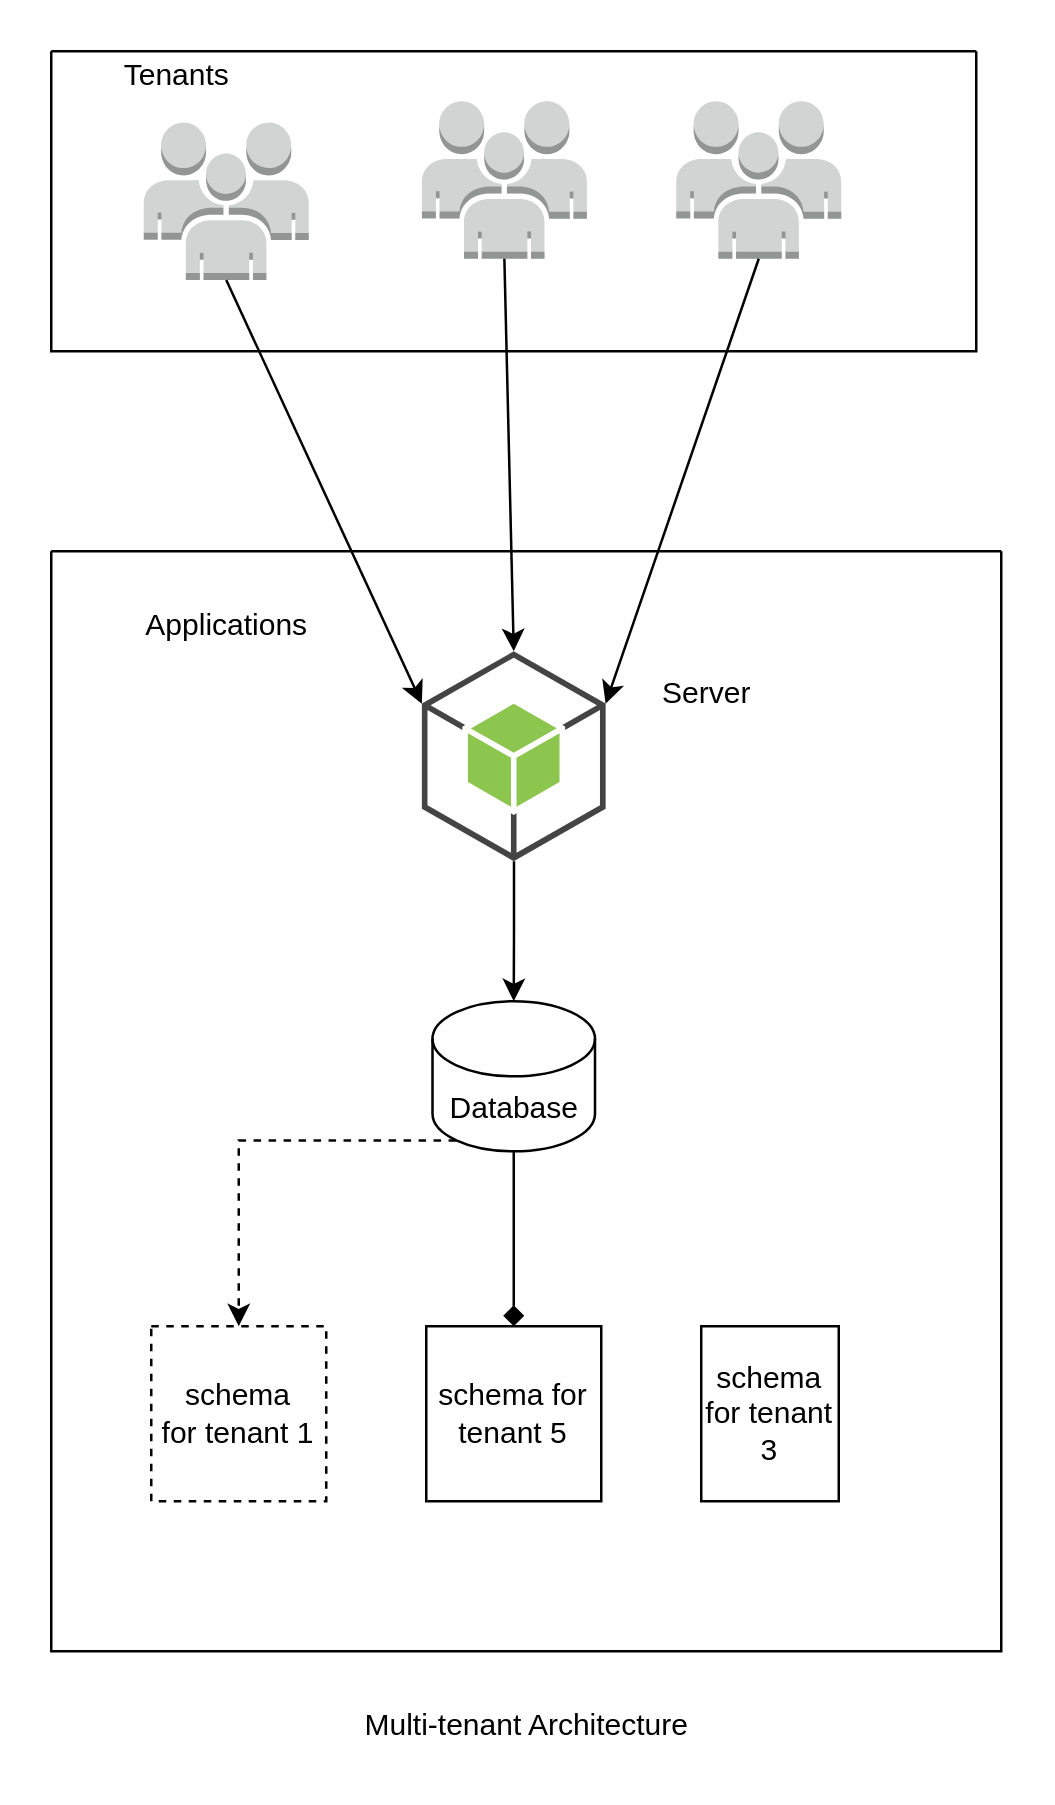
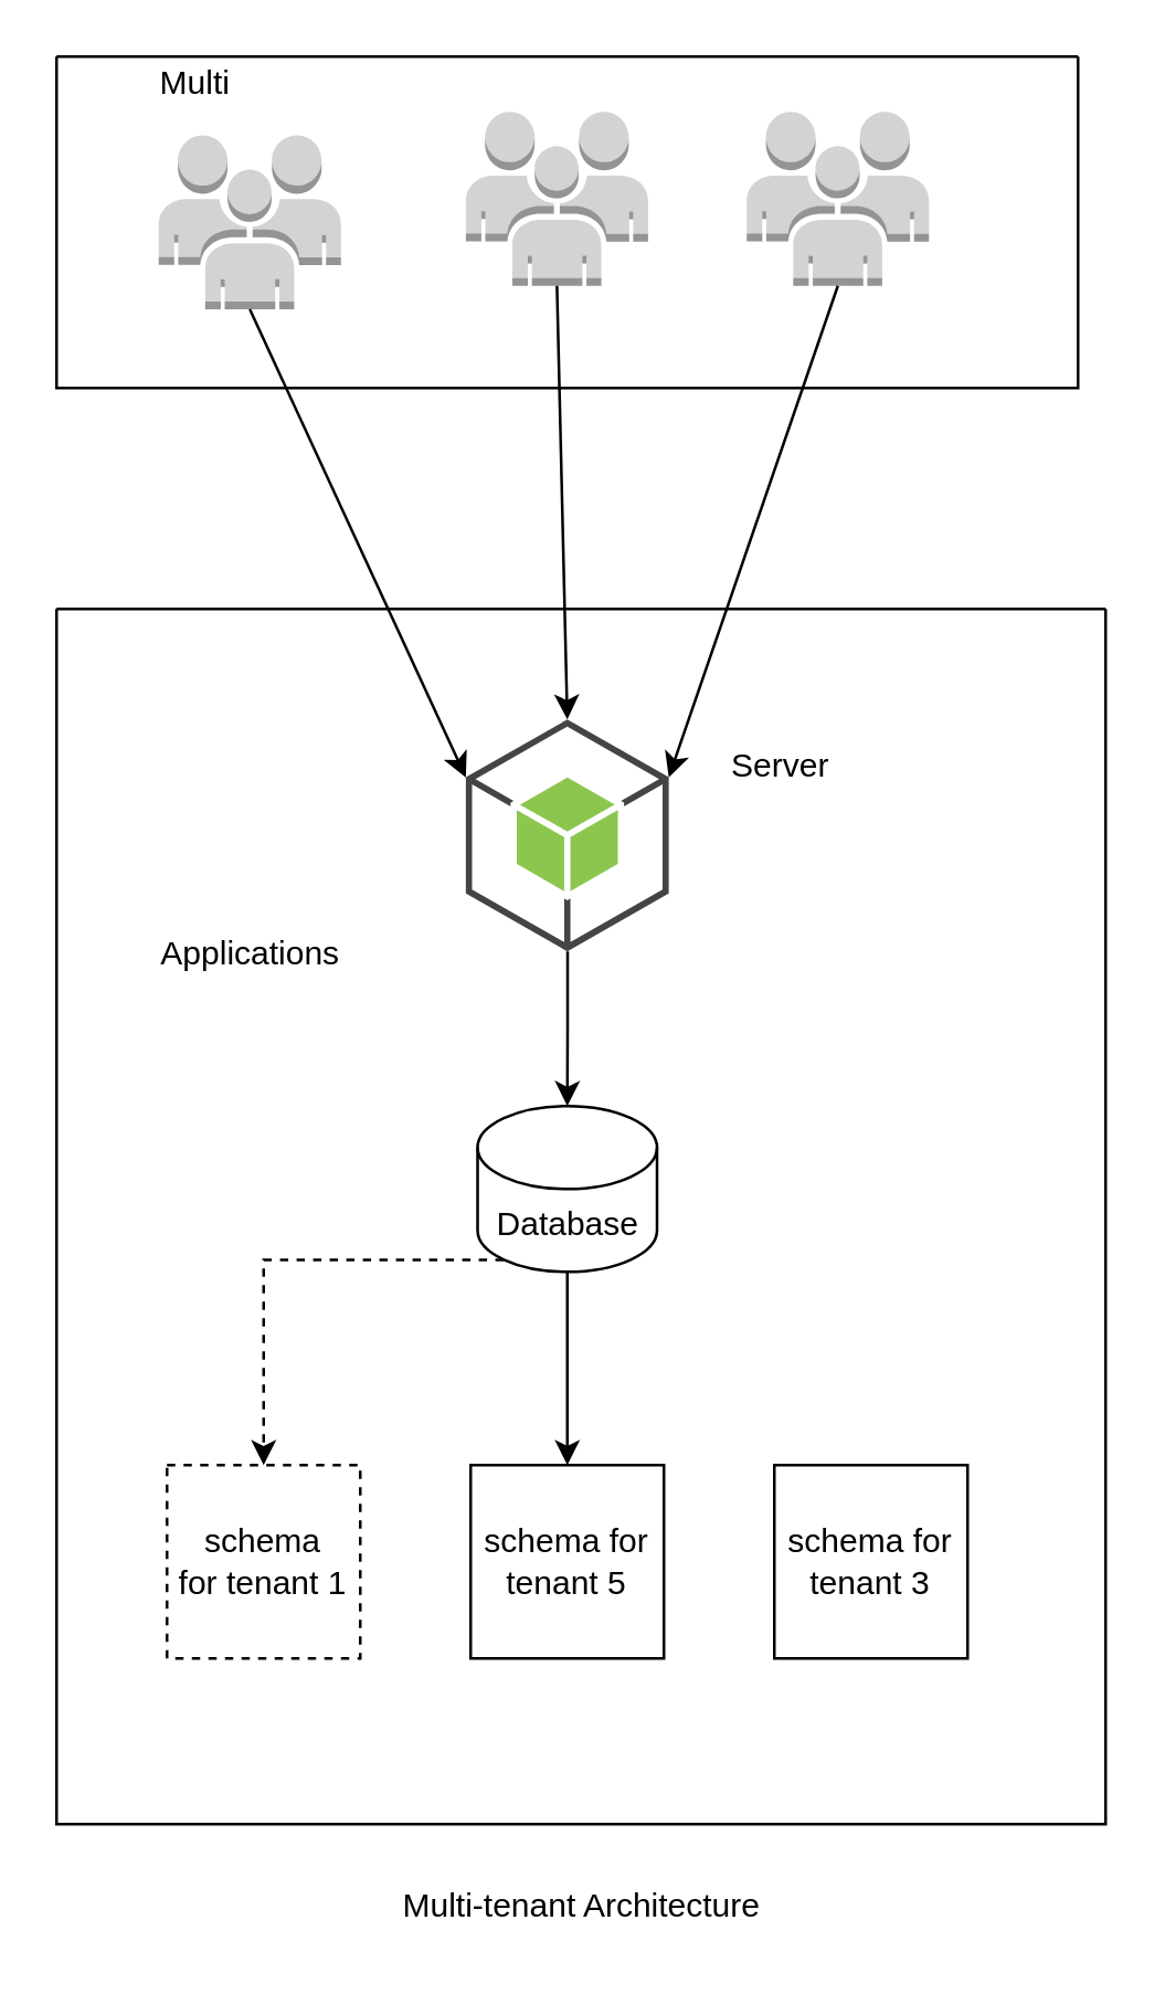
  <mxCell id="0" />
  <mxCell id="1" parent="0" />
  <mxCell id="2" value="" style="swimlane;startSize=0;" vertex="1" parent="1"><mxGeometry x="20" y="20" width="370" height="120" as="geometry" /></mxCell>
- <mxCell id="3" value="Tenants" style="text;html=1;align=center;verticalAlign=middle;resizable=0;points=[];autosize=1;strokeColor=none;fillColor=none;" vertex="1" parent="2"><mxGeometry x="20" width="60" height="20" as="geometry" /></mxCell>
+ <mxCell id="3" value="Multi" style="text;html=1;align=center;verticalAlign=middle;resizable=0;points=[];autosize=1;strokeColor=none;fillColor=none;" vertex="1" parent="2"><mxGeometry x="20" width="60" height="20" as="geometry" /></mxCell>
  <mxCell id="4" value="" style="outlineConnect=0;dashed=0;verticalLabelPosition=bottom;verticalAlign=top;align=center;html=1;shape=mxgraph.aws3.users;fillColor=#D2D3D3;gradientColor=none;" vertex="1" parent="2"><mxGeometry x="37" y="28.5" width="66" height="63" as="geometry" /></mxCell>
  <mxCell id="5" value="" style="outlineConnect=0;dashed=0;verticalLabelPosition=bottom;verticalAlign=top;align=center;html=1;shape=mxgraph.aws3.users;fillColor=#D2D3D3;gradientColor=none;" vertex="1" parent="2"><mxGeometry x="148.25" y="20" width="66" height="63" as="geometry" /></mxCell>
  <mxCell id="6" value="" style="outlineConnect=0;dashed=0;verticalLabelPosition=bottom;verticalAlign=top;align=center;html=1;shape=mxgraph.aws3.users;fillColor=#D2D3D3;gradientColor=none;" vertex="1" parent="2"><mxGeometry x="250" y="20" width="66" height="63" as="geometry" /></mxCell>
  <mxCell id="7" value="" style="swimlane;startSize=0;" vertex="1" parent="1"><mxGeometry x="20" y="220" width="380" height="440" as="geometry" /></mxCell>
  <mxCell id="8" style="edgeStyle=orthogonalEdgeStyle;rounded=0;orthogonalLoop=1;jettySize=auto;html=1;entryX=0.5;entryY=0;entryDx=0;entryDy=0;entryPerimeter=0;" edge="1" parent="7" source="9" target="12"><mxGeometry relative="1" as="geometry" /></mxCell>
  <mxCell id="9" value="" style="outlineConnect=0;dashed=0;verticalLabelPosition=bottom;verticalAlign=top;align=center;html=1;shape=mxgraph.aws3.android;fillColor=#8CC64F;gradientColor=none;" vertex="1" parent="7"><mxGeometry x="148.25" y="40" width="73.5" height="84" as="geometry" /></mxCell>
- <mxCell id="10" value="Applications" style="text;html=1;align=center;verticalAlign=middle;resizable=0;points=[];autosize=1;strokeColor=none;fillColor=none;" vertex="1" parent="7"><mxGeometry x="30" y="20" width="80" height="20" as="geometry" /></mxCell>
+ <mxCell id="10" value="Applications" style="text;html=1;align=center;verticalAlign=middle;resizable=0;points=[];autosize=1;strokeColor=none;fillColor=none;" vertex="1" parent="7"><mxGeometry x="30" y="115" width="80" height="20" as="geometry" /></mxCell>
  <mxCell id="11" style="edgeStyle=orthogonalEdgeStyle;rounded=0;orthogonalLoop=1;jettySize=auto;html=1;exitX=0.145;exitY=1;exitDx=0;exitDy=-4.35;exitPerimeter=0;entryX=0.5;entryY=0;entryDx=0;entryDy=0;dashed=1;" edge="1" parent="7" source="12" target="13"><mxGeometry relative="1" as="geometry" /></mxCell>
  <mxCell id="12" value="Database" style="shape=cylinder3;whiteSpace=wrap;html=1;boundedLbl=1;backgroundOutline=1;size=15;" vertex="1" parent="7"><mxGeometry x="152.5" y="180" width="65" height="60" as="geometry" /></mxCell>
  <mxCell id="13" value="schema &lt;br&gt;for tenant 1" style="whiteSpace=wrap;html=1;aspect=fixed;dashed=1;" vertex="1" parent="7"><mxGeometry x="40" y="310" width="70" height="70" as="geometry" /></mxCell>
  <mxCell id="14" value="schema for tenant 5" style="whiteSpace=wrap;html=1;aspect=fixed;" vertex="1" parent="7"><mxGeometry x="150" y="310" width="70" height="70" as="geometry" /></mxCell>
- <mxCell id="15" value="schema for tenant 3" style="whiteSpace=wrap;html=1;aspect=fixed;" vertex="1" parent="7"><mxGeometry x="260" y="310" width="55" height="70" as="geometry" /></mxCell>
- <mxCell id="16" value="" style="endArrow=diamond;html=1;rounded=0;entryX=0.5;entryY=0;entryDx=0;entryDy=0;exitX=0.5;exitY=1;exitDx=0;exitDy=0;exitPerimeter=0;" edge="1" parent="7" source="12" target="14"><mxGeometry width="50" height="50" relative="1" as="geometry"><mxPoint x="190" y="280" as="sourcePoint" /><mxPoint x="240" y="230" as="targetPoint" /></mxGeometry></mxCell>
+ <mxCell id="15" value="schema for tenant 3" style="whiteSpace=wrap;html=1;aspect=fixed;" vertex="1" parent="7"><mxGeometry x="260" y="310" width="70" height="70" as="geometry" /></mxCell>
+ <mxCell id="16" value="" style="endArrow=classic;html=1;rounded=0;entryX=0.5;entryY=0;entryDx=0;entryDy=0;exitX=0.5;exitY=1;exitDx=0;exitDy=0;exitPerimeter=0;" edge="1" parent="7" source="12" target="14"><mxGeometry width="50" height="50" relative="1" as="geometry"><mxPoint x="190" y="280" as="sourcePoint" /><mxPoint x="240" y="230" as="targetPoint" /></mxGeometry></mxCell>
  <mxCell id="17" value="Server" style="text;html=1;align=center;verticalAlign=middle;resizable=0;points=[];autosize=1;strokeColor=none;fillColor=none;" vertex="1" parent="7"><mxGeometry x="236.75" y="47" width="50" height="20" as="geometry" /></mxCell>
  <mxCell id="18" value="" style="endArrow=classic;html=1;rounded=0;exitX=0.5;exitY=1;exitDx=0;exitDy=0;exitPerimeter=0;entryX=0;entryY=0.25;entryDx=0;entryDy=0;entryPerimeter=0;" edge="1" parent="1" source="4" target="9"><mxGeometry width="50" height="50" relative="1" as="geometry"><mxPoint x="200" y="400" as="sourcePoint" /><mxPoint x="250" y="350" as="targetPoint" /></mxGeometry></mxCell>
  <mxCell id="19" value="" style="endArrow=classic;html=1;rounded=0;entryX=0.5;entryY=0;entryDx=0;entryDy=0;exitX=0.5;exitY=1;exitDx=0;exitDy=0;exitPerimeter=0;entryPerimeter=0;" edge="1" parent="1" source="5" target="9"><mxGeometry width="50" height="50" relative="1" as="geometry"><mxPoint x="200" y="400" as="sourcePoint" /><mxPoint x="250" y="350" as="targetPoint" /></mxGeometry></mxCell>
  <mxCell id="20" value="" style="endArrow=classic;html=1;rounded=0;entryX=1;entryY=0.25;entryDx=0;entryDy=0;entryPerimeter=0;exitX=0.5;exitY=1;exitDx=0;exitDy=0;exitPerimeter=0;" edge="1" parent="1" source="6" target="9"><mxGeometry width="50" height="50" relative="1" as="geometry"><mxPoint x="200" y="400" as="sourcePoint" /><mxPoint x="250" y="350" as="targetPoint" /></mxGeometry></mxCell>
  <mxCell id="21" value="Multi-tenant Architecture" style="text;html=1;align=center;verticalAlign=middle;resizable=0;points=[];autosize=1;strokeColor=none;fillColor=none;" vertex="1" parent="1"><mxGeometry x="140" y="680" width="140" height="20" as="geometry" /></mxCell>
